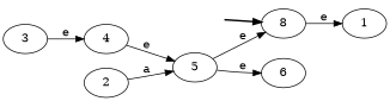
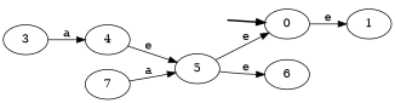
  digraph {
    rankdir=LR
    fake0 [style=invisible]
-   0 [root=true label=8]
+   0 [root=true]
    1
    3
    4
-   2
+   2 [label=7]
    5
    6
    fake0 -> 0 [style=bold]
    0 -> 1 [label=e]
-   3 -> 4 [label=e]
+   3 -> 4 [label=a]
    4 -> 5 [label=e]
    2 -> 5 [label=a]
    5 -> 0 [label=e]
    5 -> 6 [label=e]
  }
